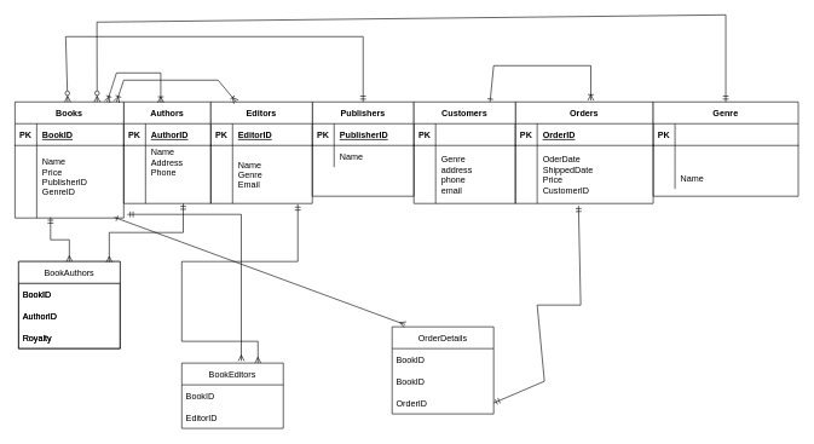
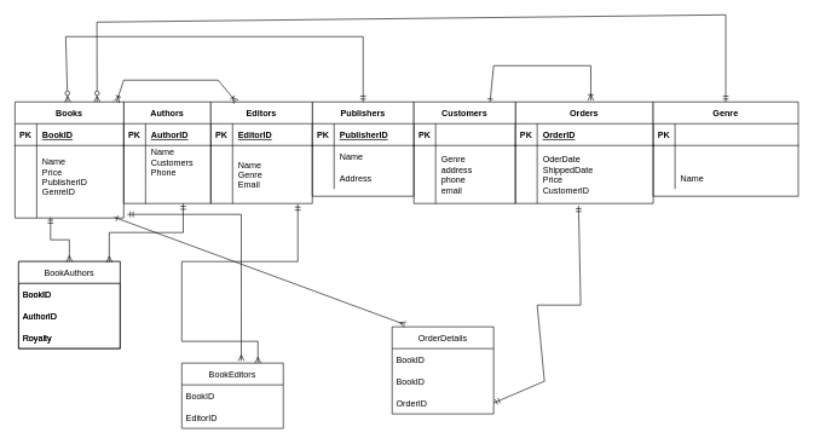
  <mxCell id="0" />
  <mxCell id="1" parent="0" />
  <mxCell id="2" value="Authors" style="shape=table;startSize=30;container=1;collapsible=1;childLayout=tableLayout;fixedRows=1;rowLines=0;fontStyle=1;align=center;resizeLast=1;" parent="1" vertex="1"><mxGeometry x="170" y="140" width="120" height="140" as="geometry"><mxRectangle x="170" y="280" width="80" height="30" as="alternateBounds" /></mxGeometry></mxCell>
  <mxCell id="3" value="" style="shape=partialRectangle;collapsible=0;dropTarget=0;pointerEvents=0;fillColor=none;points=[[0,0.5],[1,0.5]];portConstraint=eastwest;top=0;left=0;right=0;bottom=1;" parent="2" vertex="1"><mxGeometry y="30" width="120" height="30" as="geometry" /></mxCell>
  <mxCell id="4" value="PK" style="shape=partialRectangle;overflow=hidden;connectable=0;fillColor=none;top=0;left=0;bottom=0;right=0;fontStyle=1;" parent="3" vertex="1"><mxGeometry width="30" height="30" as="geometry"><mxRectangle width="30" height="30" as="alternateBounds" /></mxGeometry></mxCell>
  <mxCell id="5" value="AuthorID" style="shape=partialRectangle;overflow=hidden;connectable=0;fillColor=none;top=0;left=0;bottom=0;right=0;align=left;spacingLeft=6;fontStyle=5;" parent="3" vertex="1"><mxGeometry x="30" width="90" height="30" as="geometry"><mxRectangle width="90" height="30" as="alternateBounds" /></mxGeometry></mxCell>
  <mxCell id="6" value="" style="shape=partialRectangle;collapsible=0;dropTarget=0;pointerEvents=0;fillColor=none;points=[[0,0.5],[1,0.5]];portConstraint=eastwest;top=0;left=0;right=0;bottom=0;" parent="2" vertex="1"><mxGeometry y="60" width="120" height="60" as="geometry" /></mxCell>
  <mxCell id="7" value="" style="shape=partialRectangle;overflow=hidden;connectable=0;fillColor=none;top=0;left=0;bottom=0;right=0;" parent="6" vertex="1"><mxGeometry width="30" height="60" as="geometry"><mxRectangle width="30" height="60" as="alternateBounds" /></mxGeometry></mxCell>
- <mxCell id="8" value="Name&#10;Address&#10;Phone&#10;" style="shape=partialRectangle;overflow=hidden;connectable=0;fillColor=none;top=0;left=0;bottom=0;right=0;align=left;spacingLeft=6;" parent="6" vertex="1"><mxGeometry x="30" width="90" height="60" as="geometry"><mxRectangle width="90" height="60" as="alternateBounds" /></mxGeometry></mxCell>
+ <mxCell id="8" value="Name&#10;Customers&#10;Phone&#10;" style="shape=partialRectangle;overflow=hidden;connectable=0;fillColor=none;top=0;left=0;bottom=0;right=0;align=left;spacingLeft=6;" parent="6" vertex="1"><mxGeometry x="30" width="90" height="60" as="geometry"><mxRectangle width="90" height="60" as="alternateBounds" /></mxGeometry></mxCell>
  <mxCell id="9" value="" style="shape=partialRectangle;collapsible=0;dropTarget=0;pointerEvents=0;fillColor=none;points=[[0,0.5],[1,0.5]];portConstraint=eastwest;top=0;left=0;right=0;bottom=0;" parent="2" vertex="1"><mxGeometry y="120" width="120" height="20" as="geometry" /></mxCell>
  <mxCell id="10" value="" style="shape=partialRectangle;overflow=hidden;connectable=0;fillColor=none;top=0;left=0;bottom=0;right=0;" parent="9" vertex="1"><mxGeometry width="30" height="20" as="geometry"><mxRectangle width="30" height="20" as="alternateBounds" /></mxGeometry></mxCell>
  <mxCell id="11" value="" style="shape=partialRectangle;overflow=hidden;connectable=0;fillColor=none;top=0;left=0;bottom=0;right=0;align=left;spacingLeft=6;" parent="9" vertex="1"><mxGeometry x="30" width="90" height="20" as="geometry"><mxRectangle width="90" height="20" as="alternateBounds" /></mxGeometry></mxCell>
  <mxCell id="12" value="Publishers" style="shape=table;startSize=30;container=1;collapsible=1;childLayout=tableLayout;fixedRows=1;rowLines=0;fontStyle=1;align=center;resizeLast=1;" parent="1" vertex="1"><mxGeometry x="430" y="140" width="140" height="130" as="geometry"><mxRectangle x="430" y="280" width="90" height="30" as="alternateBounds" /></mxGeometry></mxCell>
  <mxCell id="13" value="" style="shape=partialRectangle;collapsible=0;dropTarget=0;pointerEvents=0;fillColor=none;points=[[0,0.5],[1,0.5]];portConstraint=eastwest;top=0;left=0;right=0;bottom=1;" parent="12" vertex="1"><mxGeometry y="30" width="140" height="30" as="geometry" /></mxCell>
  <mxCell id="14" value="PK" style="shape=partialRectangle;overflow=hidden;connectable=0;fillColor=none;top=0;left=0;bottom=0;right=0;fontStyle=1;" parent="13" vertex="1"><mxGeometry width="30" height="30" as="geometry"><mxRectangle width="30" height="30" as="alternateBounds" /></mxGeometry></mxCell>
  <mxCell id="15" value="PublisherID" style="shape=partialRectangle;overflow=hidden;connectable=0;fillColor=none;top=0;left=0;bottom=0;right=0;align=left;spacingLeft=6;fontStyle=5;" parent="13" vertex="1"><mxGeometry x="30" width="110" height="30" as="geometry"><mxRectangle width="110" height="30" as="alternateBounds" /></mxGeometry></mxCell>
  <mxCell id="16" value="" style="shape=partialRectangle;collapsible=0;dropTarget=0;pointerEvents=0;fillColor=none;points=[[0,0.5],[1,0.5]];portConstraint=eastwest;top=0;left=0;right=0;bottom=0;" parent="12" vertex="1"><mxGeometry y="60" width="140" height="30" as="geometry" /></mxCell>
  <mxCell id="17" value="" style="shape=partialRectangle;overflow=hidden;connectable=0;fillColor=none;top=0;left=0;bottom=0;right=0;" parent="16" vertex="1"><mxGeometry width="30" height="30" as="geometry"><mxRectangle width="30" height="30" as="alternateBounds" /></mxGeometry></mxCell>
  <mxCell id="18" value="Name" style="shape=partialRectangle;overflow=hidden;connectable=0;fillColor=none;top=0;left=0;bottom=0;right=0;align=left;spacingLeft=6;" parent="16" vertex="1"><mxGeometry x="30" width="110" height="30" as="geometry"><mxRectangle width="110" height="30" as="alternateBounds" /></mxGeometry></mxCell>
  <mxCell id="19" value="" style="shape=partialRectangle;collapsible=0;dropTarget=0;pointerEvents=0;fillColor=none;points=[[0,0.5],[1,0.5]];portConstraint=eastwest;top=0;left=0;right=0;bottom=0;" parent="12" vertex="1"><mxGeometry y="90" width="140" height="30" as="geometry" /></mxCell>
  <mxCell id="20" value="" style="shape=partialRectangle;overflow=hidden;connectable=0;fillColor=none;top=0;left=0;bottom=0;right=0;" parent="19" vertex="1"><mxGeometry width="30" height="30" as="geometry"><mxRectangle width="30" height="30" as="alternateBounds" /></mxGeometry></mxCell>
+ <mxCell id="21" value="Address" style="shape=partialRectangle;overflow=hidden;connectable=0;fillColor=none;top=0;left=0;bottom=0;right=0;align=left;spacingLeft=6;" parent="19" vertex="1"><mxGeometry x="30" width="110" height="30" as="geometry"><mxRectangle width="110" height="30" as="alternateBounds" /></mxGeometry></mxCell>
  <mxCell id="22" value="Books" style="shape=table;startSize=30;container=1;collapsible=1;childLayout=tableLayout;fixedRows=1;rowLines=0;fontStyle=1;align=center;resizeLast=1;" parent="1" vertex="1"><mxGeometry x="20" y="140" width="150" height="160" as="geometry"><mxRectangle x="20" y="280" width="70" height="30" as="alternateBounds" /></mxGeometry></mxCell>
  <mxCell id="23" value="" style="shape=partialRectangle;collapsible=0;dropTarget=0;pointerEvents=0;fillColor=none;points=[[0,0.5],[1,0.5]];portConstraint=eastwest;top=0;left=0;right=0;bottom=1;" parent="22" vertex="1"><mxGeometry y="30" width="150" height="30" as="geometry" /></mxCell>
  <mxCell id="24" value="PK" style="shape=partialRectangle;overflow=hidden;connectable=0;fillColor=none;top=0;left=0;bottom=0;right=0;fontStyle=1;" parent="23" vertex="1"><mxGeometry width="30" height="30" as="geometry"><mxRectangle width="30" height="30" as="alternateBounds" /></mxGeometry></mxCell>
  <mxCell id="25" value="BookID" style="shape=partialRectangle;overflow=hidden;connectable=0;fillColor=none;top=0;left=0;bottom=0;right=0;align=left;spacingLeft=6;fontStyle=5;" parent="23" vertex="1"><mxGeometry x="30" width="120" height="30" as="geometry"><mxRectangle width="120" height="30" as="alternateBounds" /></mxGeometry></mxCell>
  <mxCell id="26" value="" style="shape=partialRectangle;collapsible=0;dropTarget=0;pointerEvents=0;fillColor=none;points=[[0,0.5],[1,0.5]];portConstraint=eastwest;top=0;left=0;right=0;bottom=0;" parent="22" vertex="1"><mxGeometry y="60" width="150" height="100" as="geometry" /></mxCell>
  <mxCell id="27" value="" style="shape=partialRectangle;overflow=hidden;connectable=0;fillColor=none;top=0;left=0;bottom=0;right=0;" parent="26" vertex="1"><mxGeometry width="30" height="100" as="geometry"><mxRectangle width="30" height="100" as="alternateBounds" /></mxGeometry></mxCell>
  <mxCell id="28" value="Name&#10;Price&#10;PublisherID&#10;GenreID&#10;" style="shape=partialRectangle;overflow=hidden;connectable=0;fillColor=none;top=0;left=0;bottom=0;right=0;align=left;spacingLeft=6;" parent="26" vertex="1"><mxGeometry x="30" width="120" height="100" as="geometry"><mxRectangle width="120" height="100" as="alternateBounds" /></mxGeometry></mxCell>
  <mxCell id="29" value="Editors" style="shape=table;startSize=30;container=1;collapsible=1;childLayout=tableLayout;fixedRows=1;rowLines=0;fontStyle=1;align=center;resizeLast=1;" parent="1" vertex="1"><mxGeometry x="290" y="140" width="140" height="140" as="geometry"><mxRectangle x="290" y="280" width="70" height="30" as="alternateBounds" /></mxGeometry></mxCell>
  <mxCell id="30" value="" style="shape=partialRectangle;collapsible=0;dropTarget=0;pointerEvents=0;fillColor=none;points=[[0,0.5],[1,0.5]];portConstraint=eastwest;top=0;left=0;right=0;bottom=1;" parent="29" vertex="1"><mxGeometry y="30" width="140" height="30" as="geometry" /></mxCell>
  <mxCell id="31" value="PK" style="shape=partialRectangle;overflow=hidden;connectable=0;fillColor=none;top=0;left=0;bottom=0;right=0;fontStyle=1;" parent="30" vertex="1"><mxGeometry width="30" height="30" as="geometry"><mxRectangle width="30" height="30" as="alternateBounds" /></mxGeometry></mxCell>
  <mxCell id="32" value="EditorID" style="shape=partialRectangle;overflow=hidden;connectable=0;fillColor=none;top=0;left=0;bottom=0;right=0;align=left;spacingLeft=6;fontStyle=5;" parent="30" vertex="1"><mxGeometry x="30" width="110" height="30" as="geometry"><mxRectangle width="110" height="30" as="alternateBounds" /></mxGeometry></mxCell>
  <mxCell id="33" value="" style="shape=partialRectangle;collapsible=0;dropTarget=0;pointerEvents=0;fillColor=none;points=[[0,0.5],[1,0.5]];portConstraint=eastwest;top=0;left=0;right=0;bottom=0;" parent="29" vertex="1"><mxGeometry y="60" width="140" height="80" as="geometry" /></mxCell>
  <mxCell id="34" value="" style="shape=partialRectangle;overflow=hidden;connectable=0;fillColor=none;top=0;left=0;bottom=0;right=0;" parent="33" vertex="1"><mxGeometry width="30" height="80" as="geometry"><mxRectangle width="30" height="80" as="alternateBounds" /></mxGeometry></mxCell>
  <mxCell id="35" value="Name&#10;Genre&#10;Email" style="shape=partialRectangle;overflow=hidden;connectable=0;fillColor=none;top=0;left=0;bottom=0;right=0;align=left;spacingLeft=6;" parent="33" vertex="1"><mxGeometry x="30" width="110" height="80" as="geometry"><mxRectangle width="110" height="80" as="alternateBounds" /></mxGeometry></mxCell>
  <mxCell id="36" value="Orders" style="shape=table;startSize=30;container=1;collapsible=1;childLayout=tableLayout;fixedRows=1;rowLines=0;fontStyle=1;align=center;resizeLast=1;" parent="1" vertex="1"><mxGeometry x="710" y="140" width="190" height="140" as="geometry"><mxRectangle x="710" y="280" width="70" height="30" as="alternateBounds" /></mxGeometry></mxCell>
  <mxCell id="37" value="" style="shape=partialRectangle;collapsible=0;dropTarget=0;pointerEvents=0;fillColor=none;points=[[0,0.5],[1,0.5]];portConstraint=eastwest;top=0;left=0;right=0;bottom=1;" parent="36" vertex="1"><mxGeometry y="30" width="190" height="30" as="geometry" /></mxCell>
  <mxCell id="38" value="PK" style="shape=partialRectangle;overflow=hidden;connectable=0;fillColor=none;top=0;left=0;bottom=0;right=0;fontStyle=1;" parent="37" vertex="1"><mxGeometry width="30" height="30" as="geometry"><mxRectangle width="30" height="30" as="alternateBounds" /></mxGeometry></mxCell>
  <mxCell id="39" value="OrderID" style="shape=partialRectangle;overflow=hidden;connectable=0;fillColor=none;top=0;left=0;bottom=0;right=0;align=left;spacingLeft=6;fontStyle=5;" parent="37" vertex="1"><mxGeometry x="30" width="160" height="30" as="geometry"><mxRectangle width="160" height="30" as="alternateBounds" /></mxGeometry></mxCell>
  <mxCell id="40" value="" style="shape=partialRectangle;collapsible=0;dropTarget=0;pointerEvents=0;fillColor=none;points=[[0,0.5],[1,0.5]];portConstraint=eastwest;top=0;left=0;right=0;bottom=0;" parent="36" vertex="1"><mxGeometry y="60" width="190" height="80" as="geometry" /></mxCell>
  <mxCell id="41" value="" style="shape=partialRectangle;overflow=hidden;connectable=0;fillColor=none;top=0;left=0;bottom=0;right=0;" parent="40" vertex="1"><mxGeometry width="30" height="80" as="geometry"><mxRectangle width="30" height="80" as="alternateBounds" /></mxGeometry></mxCell>
  <mxCell id="42" value="OderDate&#10;ShippedDate&#10;Price&#10;CustomerID" style="shape=partialRectangle;overflow=hidden;connectable=0;fillColor=none;top=0;left=0;bottom=0;right=0;align=left;spacingLeft=6;" parent="40" vertex="1"><mxGeometry x="30" width="160" height="80" as="geometry"><mxRectangle width="160" height="80" as="alternateBounds" /></mxGeometry></mxCell>
  <mxCell id="43" value="Genre" style="shape=table;startSize=30;container=1;collapsible=1;childLayout=tableLayout;fixedRows=1;rowLines=0;fontStyle=1;align=center;resizeLast=1;" parent="1" vertex="1"><mxGeometry x="900" y="140" width="200" height="130" as="geometry"><mxRectangle x="900" y="280" width="70" height="30" as="alternateBounds" /></mxGeometry></mxCell>
  <mxCell id="44" value="" style="shape=partialRectangle;collapsible=0;dropTarget=0;pointerEvents=0;fillColor=none;points=[[0,0.5],[1,0.5]];portConstraint=eastwest;top=0;left=0;right=0;bottom=1;" parent="43" vertex="1"><mxGeometry y="30" width="200" height="30" as="geometry" /></mxCell>
  <mxCell id="45" value="PK" style="shape=partialRectangle;overflow=hidden;connectable=0;fillColor=none;top=0;left=0;bottom=0;right=0;fontStyle=1;" parent="44" vertex="1"><mxGeometry width="30" height="30" as="geometry"><mxRectangle width="30" height="30" as="alternateBounds" /></mxGeometry></mxCell>
  <mxCell id="46" value="" style="shape=partialRectangle;collapsible=0;dropTarget=0;pointerEvents=0;fillColor=none;points=[[0,0.5],[1,0.5]];portConstraint=eastwest;top=0;left=0;right=0;bottom=0;" parent="43" vertex="1"><mxGeometry y="60" width="200" height="30" as="geometry" /></mxCell>
  <mxCell id="47" value="" style="shape=partialRectangle;overflow=hidden;connectable=0;fillColor=none;top=0;left=0;bottom=0;right=0;" parent="46" vertex="1"><mxGeometry width="30" height="30" as="geometry"><mxRectangle width="30" height="30" as="alternateBounds" /></mxGeometry></mxCell>
  <mxCell id="48" value="" style="shape=partialRectangle;overflow=hidden;connectable=0;fillColor=none;top=0;left=0;bottom=0;right=0;align=left;spacingLeft=6;" parent="46" vertex="1"><mxGeometry x="30" width="170" height="30" as="geometry"><mxRectangle width="170" height="30" as="alternateBounds" /></mxGeometry></mxCell>
  <mxCell id="49" value="" style="shape=partialRectangle;collapsible=0;dropTarget=0;pointerEvents=0;fillColor=none;points=[[0,0.5],[1,0.5]];portConstraint=eastwest;top=0;left=0;right=0;bottom=0;" parent="43" vertex="1"><mxGeometry y="90" width="200" height="30" as="geometry" /></mxCell>
  <mxCell id="50" value="" style="shape=partialRectangle;overflow=hidden;connectable=0;fillColor=none;top=0;left=0;bottom=0;right=0;" parent="49" vertex="1"><mxGeometry width="30" height="30" as="geometry"><mxRectangle width="30" height="30" as="alternateBounds" /></mxGeometry></mxCell>
  <mxCell id="51" value="Name" style="shape=partialRectangle;overflow=hidden;connectable=0;fillColor=none;top=0;left=0;bottom=0;right=0;align=left;spacingLeft=6;" parent="49" vertex="1"><mxGeometry x="30" width="170" height="30" as="geometry"><mxRectangle width="170" height="30" as="alternateBounds" /></mxGeometry></mxCell>
  <mxCell id="52" value="Customers" style="shape=table;startSize=30;container=1;collapsible=1;childLayout=tableLayout;fixedRows=1;rowLines=0;fontStyle=1;align=center;resizeLast=1;" parent="1" vertex="1"><mxGeometry x="570" y="140" width="140" height="140" as="geometry"><mxRectangle x="570" y="280" width="100" height="30" as="alternateBounds" /></mxGeometry></mxCell>
  <mxCell id="53" value="" style="shape=partialRectangle;collapsible=0;dropTarget=0;pointerEvents=0;fillColor=none;points=[[0,0.5],[1,0.5]];portConstraint=eastwest;top=0;left=0;right=0;bottom=1;" parent="52" vertex="1"><mxGeometry y="30" width="140" height="30" as="geometry" /></mxCell>
  <mxCell id="54" value="PK" style="shape=partialRectangle;overflow=hidden;connectable=0;fillColor=none;top=0;left=0;bottom=0;right=0;fontStyle=1;" parent="53" vertex="1"><mxGeometry width="30" height="30" as="geometry"><mxRectangle width="30" height="30" as="alternateBounds" /></mxGeometry></mxCell>
  <mxCell id="55" value="" style="shape=partialRectangle;collapsible=0;dropTarget=0;pointerEvents=0;fillColor=none;points=[[0,0.5],[1,0.5]];portConstraint=eastwest;top=0;left=0;right=0;bottom=0;" parent="52" vertex="1"><mxGeometry y="60" width="140" height="80" as="geometry" /></mxCell>
  <mxCell id="56" value="" style="shape=partialRectangle;overflow=hidden;connectable=0;fillColor=none;top=0;left=0;bottom=0;right=0;" parent="55" vertex="1"><mxGeometry width="30" height="80" as="geometry"><mxRectangle width="30" height="80" as="alternateBounds" /></mxGeometry></mxCell>
  <mxCell id="57" value="Genre&#10;address&#10;phone&#10;email" style="shape=partialRectangle;overflow=hidden;connectable=0;fillColor=none;top=0;left=0;bottom=0;right=0;align=left;spacingLeft=6;" parent="55" vertex="1"><mxGeometry x="30" width="110" height="80" as="geometry"><mxRectangle width="110" height="80" as="alternateBounds" /></mxGeometry></mxCell>
  <mxCell id="58" value="BookAuthors" style="swimlane;fontStyle=0;childLayout=stackLayout;horizontal=1;startSize=30;horizontalStack=0;resizeParent=1;resizeParentMax=0;resizeLast=0;collapsible=1;marginBottom=0;" parent="1" vertex="1"><mxGeometry x="25" y="360" width="140" height="120" as="geometry"><mxRectangle x="80" y="430" width="100" height="30" as="alternateBounds" /></mxGeometry></mxCell>
  <mxCell id="59" value="BookID" style="text;strokeColor=none;fillColor=none;align=left;verticalAlign=middle;spacingLeft=4;spacingRight=4;overflow=hidden;points=[[0,0.5],[1,0.5]];portConstraint=eastwest;rotatable=0;" parent="58" vertex="1"><mxGeometry y="30" width="140" height="30" as="geometry" /></mxCell>
  <mxCell id="60" value="AuthorID" style="text;strokeColor=none;fillColor=none;align=left;verticalAlign=middle;spacingLeft=4;spacingRight=4;overflow=hidden;points=[[0,0.5],[1,0.5]];portConstraint=eastwest;rotatable=0;" parent="58" vertex="1"><mxGeometry y="60" width="140" height="30" as="geometry" /></mxCell>
  <mxCell id="61" value="Royalty" style="text;strokeColor=none;fillColor=none;align=left;verticalAlign=middle;spacingLeft=4;spacingRight=4;overflow=hidden;points=[[0,0.5],[1,0.5]];portConstraint=eastwest;rotatable=0;" parent="58" vertex="1"><mxGeometry y="90" width="140" height="30" as="geometry" /></mxCell>
  <mxCell id="62" value="BookAuthors" style="swimlane;fontStyle=0;childLayout=stackLayout;horizontal=1;startSize=30;horizontalStack=0;resizeParent=1;resizeParentMax=0;resizeLast=0;collapsible=1;marginBottom=0;" parent="1" vertex="1"><mxGeometry x="25" y="360" width="140" height="120" as="geometry"><mxRectangle x="80" y="430" width="100" height="30" as="alternateBounds" /></mxGeometry></mxCell>
  <mxCell id="63" value="BookID" style="text;strokeColor=none;fillColor=none;align=left;verticalAlign=middle;spacingLeft=4;spacingRight=4;overflow=hidden;points=[[0,0.5],[1,0.5]];portConstraint=eastwest;rotatable=0;" parent="62" vertex="1"><mxGeometry y="30" width="140" height="30" as="geometry" /></mxCell>
  <mxCell id="64" value="AuthorID" style="text;strokeColor=none;fillColor=none;align=left;verticalAlign=middle;spacingLeft=4;spacingRight=4;overflow=hidden;points=[[0,0.5],[1,0.5]];portConstraint=eastwest;rotatable=0;" parent="62" vertex="1"><mxGeometry y="60" width="140" height="30" as="geometry" /></mxCell>
  <mxCell id="65" value="Royalty" style="text;strokeColor=none;fillColor=none;align=left;verticalAlign=middle;spacingLeft=4;spacingRight=4;overflow=hidden;points=[[0,0.5],[1,0.5]];portConstraint=eastwest;rotatable=0;" parent="62" vertex="1"><mxGeometry y="90" width="140" height="30" as="geometry" /></mxCell>
  <mxCell id="66" value="OrderDetails" style="swimlane;fontStyle=0;childLayout=stackLayout;horizontal=1;startSize=30;horizontalStack=0;resizeParent=1;resizeParentMax=0;resizeLast=0;collapsible=1;marginBottom=0;" parent="1" vertex="1"><mxGeometry x="540" y="450" width="140" height="120" as="geometry"><mxRectangle x="80" y="430" width="100" height="30" as="alternateBounds" /></mxGeometry></mxCell>
  <mxCell id="67" value="BookID" style="text;strokeColor=none;fillColor=none;align=left;verticalAlign=middle;spacingLeft=4;spacingRight=4;overflow=hidden;points=[[0,0.5],[1,0.5]];portConstraint=eastwest;rotatable=0;" vertex="1" parent="66"><mxGeometry y="30" width="140" height="30" as="geometry" /></mxCell>
  <mxCell id="68" value="BookID" style="text;strokeColor=none;fillColor=none;align=left;verticalAlign=middle;spacingLeft=4;spacingRight=4;overflow=hidden;points=[[0,0.5],[1,0.5]];portConstraint=eastwest;rotatable=0;" parent="66" vertex="1"><mxGeometry y="60" width="140" height="30" as="geometry" /></mxCell>
  <mxCell id="69" value="OrderID" style="text;strokeColor=none;fillColor=none;align=left;verticalAlign=middle;spacingLeft=4;spacingRight=4;overflow=hidden;points=[[0,0.5],[1,0.5]];portConstraint=eastwest;rotatable=0;" parent="66" vertex="1"><mxGeometry y="90" width="140" height="30" as="geometry" /></mxCell>
  <mxCell id="70" value="" style="endArrow=ERzeroToMany;html=1;rounded=0;startArrow=ERmandOne;startFill=0;endFill=0;exitX=0.5;exitY=0;exitDx=0;exitDy=0;" parent="1" source="12" target="22" edge="1"><mxGeometry relative="1" as="geometry"><mxPoint x="130" y="156.96" as="sourcePoint" /><mxPoint x="371.04" y="157.06" as="targetPoint" /><Array as="points"><mxPoint x="500" y="50" /><mxPoint x="90" y="50" /></Array></mxGeometry></mxCell>
  <mxCell id="71" value="" style="endArrow=ERone;html=1;rounded=0;startArrow=ERoneToMany;startFill=0;exitX=0.547;exitY=-0.014;exitDx=0;exitDy=0;exitPerimeter=0;entryX=0.75;entryY=0;entryDx=0;entryDy=0;endFill=0;" parent="1" source="36" target="52" edge="1"><mxGeometry relative="1" as="geometry"><mxPoint x="620" y="100" as="sourcePoint" /><mxPoint x="630" y="90" as="targetPoint" /><Array as="points"><mxPoint x="814" y="90" /><mxPoint x="680" y="90" /></Array></mxGeometry></mxCell>
  <mxCell id="72" value="" style="endArrow=ERmandOne;html=1;rounded=0;exitX=1;exitY=0.5;exitDx=0;exitDy=0;entryX=0.458;entryY=1.038;entryDx=0;entryDy=0;entryPerimeter=0;startArrow=ERmandOne;startFill=0;endFill=0;" parent="1" source="69" target="40" edge="1"><mxGeometry relative="1" as="geometry"><mxPoint x="350" y="370" as="sourcePoint" /><mxPoint x="510" y="370" as="targetPoint" /><Array as="points"><mxPoint x="750" y="525" /><mxPoint x="740" y="420" /><mxPoint x="800" y="420" /></Array></mxGeometry></mxCell>
  <mxCell id="73" value="BookEditors" style="swimlane;fontStyle=0;childLayout=stackLayout;horizontal=1;startSize=30;horizontalStack=0;resizeParent=1;resizeParentMax=0;resizeLast=0;collapsible=1;marginBottom=0;" parent="1" vertex="1"><mxGeometry x="250" y="500" width="140" height="90" as="geometry"><mxRectangle x="80" y="430" width="100" height="30" as="alternateBounds" /></mxGeometry></mxCell>
  <mxCell id="74" value="BookID" style="text;strokeColor=none;fillColor=none;align=left;verticalAlign=middle;spacingLeft=4;spacingRight=4;overflow=hidden;points=[[0,0.5],[1,0.5]];portConstraint=eastwest;rotatable=0;" parent="73" vertex="1"><mxGeometry y="30" width="140" height="30" as="geometry" /></mxCell>
  <mxCell id="75" value="EditorID" style="text;strokeColor=none;fillColor=none;align=left;verticalAlign=middle;spacingLeft=4;spacingRight=4;overflow=hidden;points=[[0,0.5],[1,0.5]];portConstraint=eastwest;rotatable=0;" parent="73" vertex="1"><mxGeometry y="60" width="140" height="30" as="geometry" /></mxCell>
  <mxCell id="76" style="edgeStyle=orthogonalEdgeStyle;rounded=0;orthogonalLoop=1;jettySize=auto;html=1;entryX=0.893;entryY=0.008;entryDx=0;entryDy=0;entryPerimeter=0;startArrow=ERmandOne;startFill=0;endArrow=ERmany;endFill=0;exitX=0.683;exitY=1;exitDx=0;exitDy=0;exitPerimeter=0;" parent="1" source="9" target="62" edge="1"><mxGeometry relative="1" as="geometry" /></mxCell>
  <mxCell id="77" style="edgeStyle=orthogonalEdgeStyle;rounded=0;orthogonalLoop=1;jettySize=auto;html=1;startArrow=ERmandOne;startFill=0;endArrow=ERmany;endFill=0;exitX=0.327;exitY=0.99;exitDx=0;exitDy=0;exitPerimeter=0;" parent="1" source="26" target="62" edge="1"><mxGeometry relative="1" as="geometry" /></mxCell>
  <mxCell id="78" style="edgeStyle=orthogonalEdgeStyle;rounded=0;orthogonalLoop=1;jettySize=auto;html=1;startArrow=ERmandOne;startFill=0;endArrow=ERmany;endFill=0;exitX=1.033;exitY=0.95;exitDx=0;exitDy=0;exitPerimeter=0;entryX=0.586;entryY=-0.033;entryDx=0;entryDy=0;entryPerimeter=0;" parent="1" source="26" target="73" edge="1"><mxGeometry relative="1" as="geometry"><mxPoint x="177.03" y="375" as="sourcePoint" /><mxPoint x="202.98" y="436" as="targetPoint" /></mxGeometry></mxCell>
  <mxCell id="79" style="edgeStyle=orthogonalEdgeStyle;rounded=0;orthogonalLoop=1;jettySize=auto;html=1;startArrow=ERmandOne;startFill=0;endArrow=ERmany;endFill=0;entryX=0.75;entryY=0;entryDx=0;entryDy=0;exitX=0.857;exitY=1.013;exitDx=0;exitDy=0;exitPerimeter=0;" parent="1" source="33" target="73" edge="1"><mxGeometry relative="1" as="geometry"><mxPoint x="410" y="290" as="sourcePoint" /><mxPoint x="437.09" y="500" as="targetPoint" /><Array as="points"><mxPoint x="410" y="360" /><mxPoint x="250" y="360" /><mxPoint x="250" y="470" /><mxPoint x="355" y="470" /></Array></mxGeometry></mxCell>
  <mxCell id="80" value="" style="endArrow=ERzeroToMany;html=1;rounded=0;startArrow=ERmandOne;startFill=0;endFill=0;exitX=0.5;exitY=0;exitDx=0;exitDy=0;" parent="1" source="43" edge="1"><mxGeometry relative="1" as="geometry"><mxPoint x="790" y="50" as="sourcePoint" /><mxPoint x="133.235" y="140" as="targetPoint" /><Array as="points"><mxPoint x="1000" y="20" /><mxPoint x="133" y="30" /></Array></mxGeometry></mxCell>
- <mxCell id="81" value="" style="endArrow=ERoneToMany;html=1;rounded=0;entryX=0.425;entryY=0.007;entryDx=0;entryDy=0;entryPerimeter=0;exitX=0.847;exitY=0;exitDx=0;exitDy=0;exitPerimeter=0;endFill=0;startArrow=ERoneToMany;startFill=0;" edge="1" parent="1" source="22" target="2"><mxGeometry width="50" height="50" relative="1" as="geometry"><mxPoint x="300" y="220" as="sourcePoint" /><mxPoint x="350" y="170" as="targetPoint" /><Array as="points"><mxPoint x="160" y="100" /><mxPoint x="221" y="100" /></Array></mxGeometry></mxCell>
  <mxCell id="82" value="" style="endArrow=ERoneToMany;html=1;rounded=0;entryX=0.25;entryY=0;entryDx=0;entryDy=0;endFill=0;startArrow=ERoneToMany;startFill=0;" edge="1" parent="1" target="29"><mxGeometry width="50" height="50" relative="1" as="geometry"><mxPoint x="160" y="140" as="sourcePoint" /><mxPoint x="231" y="150.98" as="targetPoint" /><Array as="points"><mxPoint x="170" y="110" /><mxPoint x="300" y="110" /></Array></mxGeometry></mxCell>
  <mxCell id="83" value="" style="endArrow=ERone;html=1;rounded=0;entryX=0.913;entryY=0.99;entryDx=0;entryDy=0;entryPerimeter=0;exitX=0.129;exitY=-0.025;exitDx=0;exitDy=0;exitPerimeter=0;startArrow=ERmany;startFill=0;endFill=0;" edge="1" parent="1" source="66" target="26"><mxGeometry width="50" height="50" relative="1" as="geometry"><mxPoint x="450" y="370" as="sourcePoint" /><mxPoint x="500" y="320" as="targetPoint" /></mxGeometry></mxCell>
